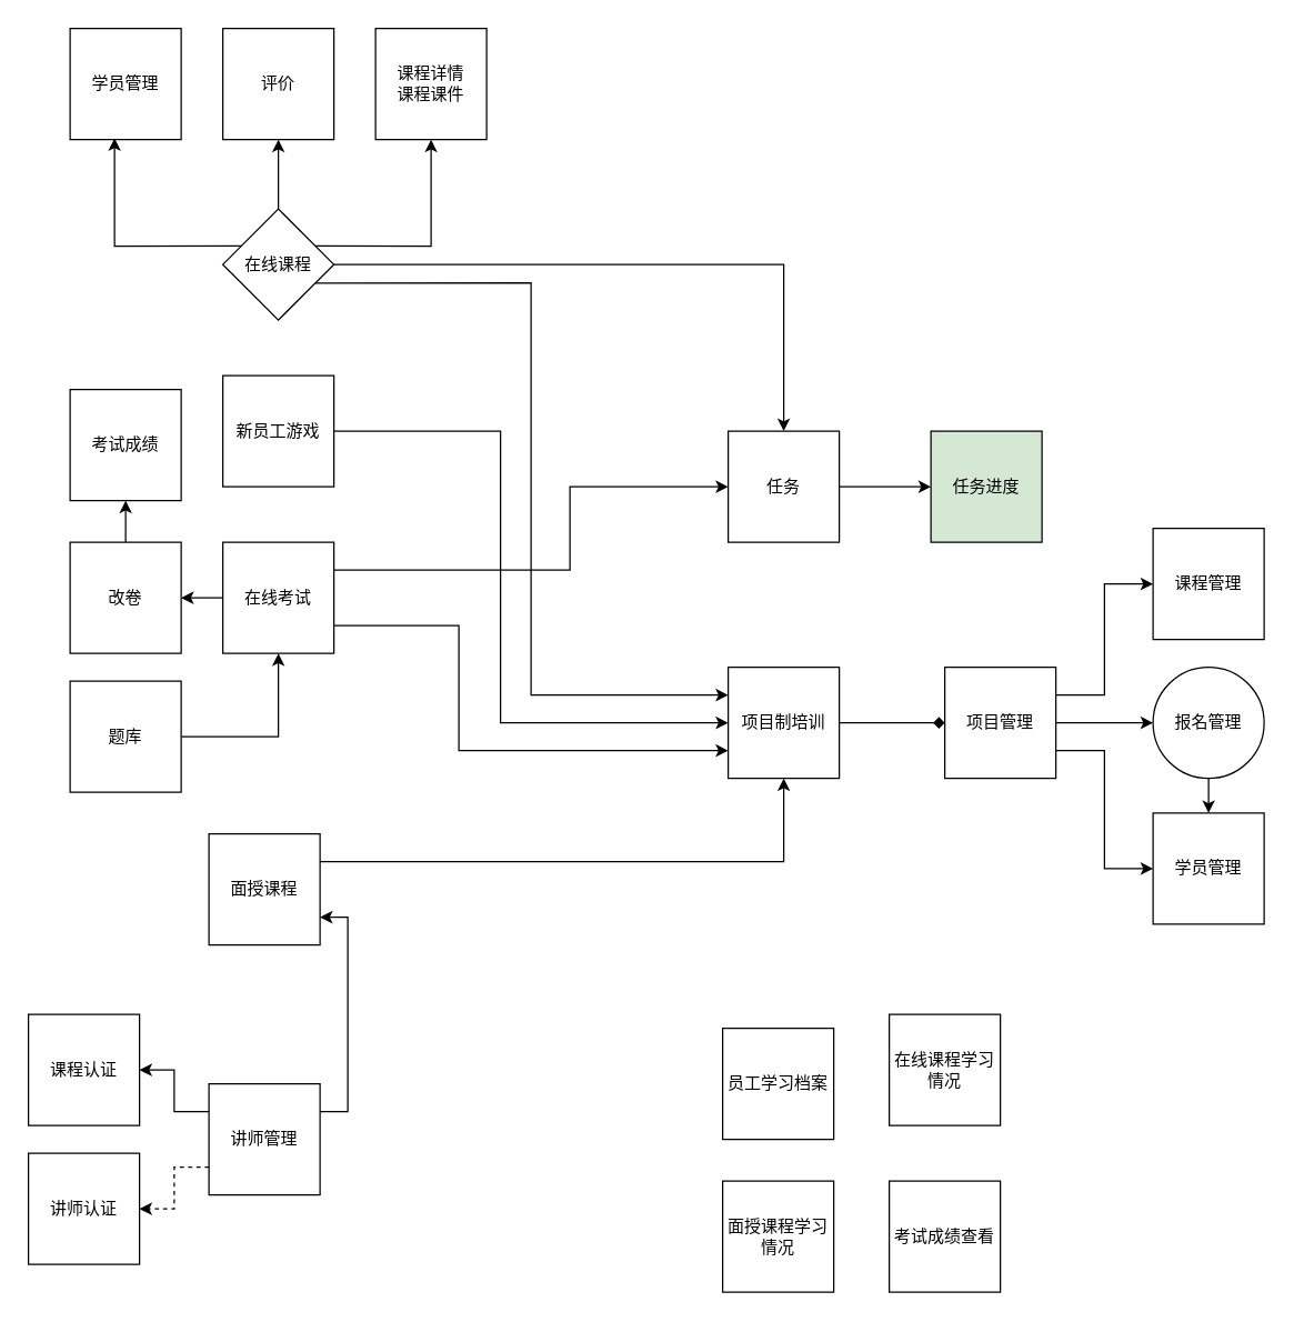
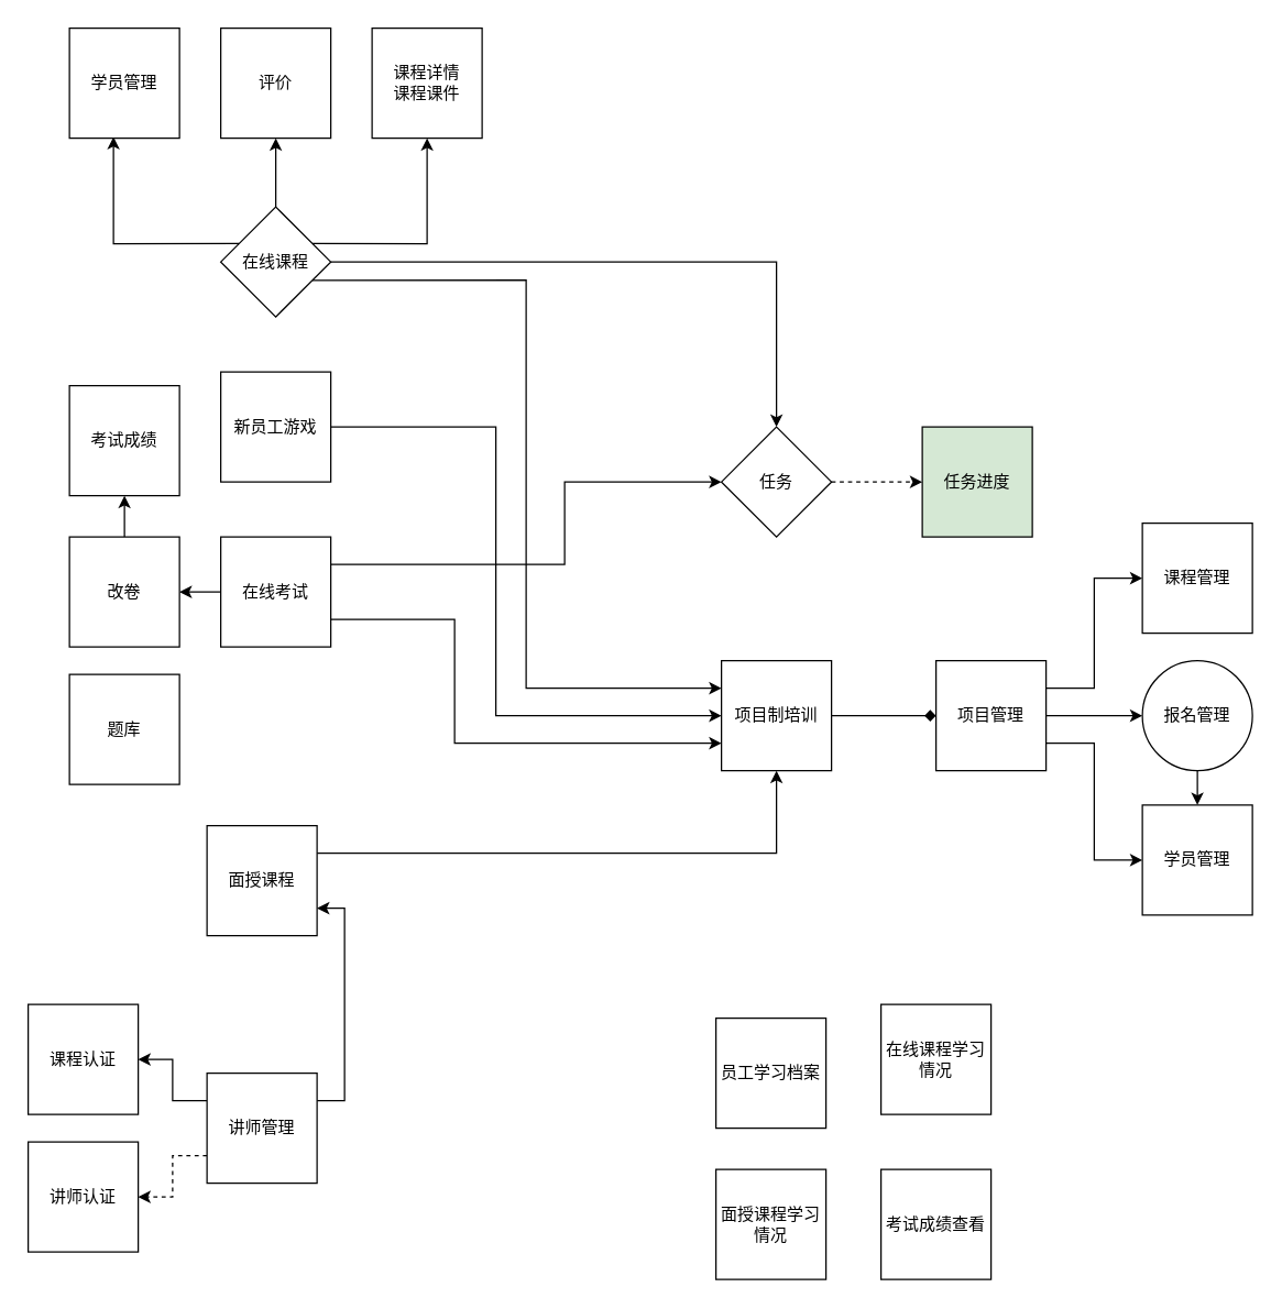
  <mxCell id="0" />
  <mxCell id="1" parent="0" />
  <mxCell id="2" style="edgeStyle=orthogonalEdgeStyle;rounded=0;orthogonalLoop=1;jettySize=auto;html=1;exitX=1;exitY=0.5;exitDx=0;exitDy=0;" edge="1" parent="1" source="7" target="23"><mxGeometry relative="1" as="geometry" /></mxCell>
  <mxCell id="3" style="edgeStyle=orthogonalEdgeStyle;rounded=0;orthogonalLoop=1;jettySize=auto;html=1;exitX=1;exitY=0.25;exitDx=0;exitDy=0;entryX=0.5;entryY=1;entryDx=0;entryDy=0;" edge="1" parent="1" source="7" target="27"><mxGeometry relative="1" as="geometry" /></mxCell>
  <mxCell id="4" style="edgeStyle=orthogonalEdgeStyle;rounded=0;orthogonalLoop=1;jettySize=auto;html=1;exitX=0;exitY=0.25;exitDx=0;exitDy=0;entryX=0.4;entryY=0.988;entryDx=0;entryDy=0;entryPerimeter=0;" edge="1" parent="1" source="7" target="25"><mxGeometry relative="1" as="geometry" /></mxCell>
  <mxCell id="5" style="edgeStyle=orthogonalEdgeStyle;rounded=0;orthogonalLoop=1;jettySize=auto;html=1;exitX=0.5;exitY=0;exitDx=0;exitDy=0;entryX=0.5;entryY=1;entryDx=0;entryDy=0;" edge="1" parent="1" source="7" target="26"><mxGeometry relative="1" as="geometry" /></mxCell>
  <mxCell id="6" style="edgeStyle=orthogonalEdgeStyle;rounded=0;orthogonalLoop=1;jettySize=auto;html=1;exitX=1;exitY=0.75;exitDx=0;exitDy=0;entryX=0;entryY=0.25;entryDx=0;entryDy=0;" edge="1" parent="1" source="7" target="17"><mxGeometry relative="1" as="geometry" /></mxCell>
  <mxCell id="7" value="在线课程" style="rhombus;whiteSpace=wrap;html=1;aspect=fixed;" vertex="1" parent="1"><mxGeometry x="160" y="150" width="80" height="80" as="geometry" /></mxCell>
  <mxCell id="8" style="edgeStyle=orthogonalEdgeStyle;rounded=0;orthogonalLoop=1;jettySize=auto;html=1;exitX=1;exitY=0.5;exitDx=0;exitDy=0;entryX=0;entryY=0.5;entryDx=0;entryDy=0;" edge="1" parent="1" source="9" target="17"><mxGeometry relative="1" as="geometry"><Array as="points"><mxPoint x="360" y="310" /><mxPoint x="360" y="520" /></Array></mxGeometry></mxCell>
  <mxCell id="9" value="新员工游戏" style="whiteSpace=wrap;html=1;aspect=fixed;" vertex="1" parent="1"><mxGeometry x="160" y="270" width="80" height="80" as="geometry" /></mxCell>
  <mxCell id="10" style="edgeStyle=orthogonalEdgeStyle;rounded=0;orthogonalLoop=1;jettySize=auto;html=1;exitX=0;exitY=0.5;exitDx=0;exitDy=0;entryX=1;entryY=0.5;entryDx=0;entryDy=0;" edge="1" parent="1" source="13" target="30"><mxGeometry relative="1" as="geometry" /></mxCell>
  <mxCell id="11" style="edgeStyle=orthogonalEdgeStyle;rounded=0;orthogonalLoop=1;jettySize=auto;html=1;exitX=1;exitY=0.75;exitDx=0;exitDy=0;entryX=0;entryY=0.75;entryDx=0;entryDy=0;" edge="1" parent="1" source="13" target="17"><mxGeometry relative="1" as="geometry"><Array as="points"><mxPoint x="330" y="450" /><mxPoint x="330" y="540" /></Array></mxGeometry></mxCell>
  <mxCell id="12" style="edgeStyle=orthogonalEdgeStyle;rounded=0;orthogonalLoop=1;jettySize=auto;html=1;exitX=1;exitY=0.25;exitDx=0;exitDy=0;entryX=0;entryY=0.5;entryDx=0;entryDy=0;" edge="1" parent="1" source="13" target="23"><mxGeometry relative="1" as="geometry"><Array as="points"><mxPoint x="410" y="410" /><mxPoint x="410" y="350" /></Array></mxGeometry></mxCell>
  <mxCell id="13" value="在线考试" style="whiteSpace=wrap;html=1;aspect=fixed;" vertex="1" parent="1"><mxGeometry x="160" y="390" width="80" height="80" as="geometry" /></mxCell>
  <mxCell id="14" style="edgeStyle=orthogonalEdgeStyle;rounded=0;orthogonalLoop=1;jettySize=auto;html=1;exitX=1;exitY=0.25;exitDx=0;exitDy=0;entryX=0.5;entryY=1;entryDx=0;entryDy=0;" edge="1" parent="1" source="15" target="17"><mxGeometry relative="1" as="geometry" /></mxCell>
  <mxCell id="15" value="面授课程" style="whiteSpace=wrap;html=1;aspect=fixed;" vertex="1" parent="1"><mxGeometry x="150" y="600" width="80" height="80" as="geometry" /></mxCell>
  <mxCell id="16" style="edgeStyle=orthogonalEdgeStyle;rounded=0;orthogonalLoop=1;jettySize=auto;html=1;exitX=1;exitY=0.5;exitDx=0;exitDy=0;entryX=0;entryY=0.5;entryDx=0;entryDy=0;endArrow=diamond;" edge="1" parent="1" source="17" target="36"><mxGeometry relative="1" as="geometry" /></mxCell>
  <mxCell id="17" value="项目制培训" style="whiteSpace=wrap;html=1;aspect=fixed;" vertex="1" parent="1"><mxGeometry x="524" y="480" width="80" height="80" as="geometry" /></mxCell>
  <mxCell id="18" style="edgeStyle=orthogonalEdgeStyle;rounded=0;orthogonalLoop=1;jettySize=auto;html=1;exitX=0;exitY=0.25;exitDx=0;exitDy=0;entryX=1;entryY=0.5;entryDx=0;entryDy=0;" edge="1" parent="1" source="21" target="41"><mxGeometry relative="1" as="geometry" /></mxCell>
  <mxCell id="19" style="edgeStyle=orthogonalEdgeStyle;rounded=0;orthogonalLoop=1;jettySize=auto;html=1;exitX=0;exitY=0.75;exitDx=0;exitDy=0;entryX=1;entryY=0.5;entryDx=0;entryDy=0;dashed=1;" edge="1" parent="1" source="21" target="42"><mxGeometry relative="1" as="geometry" /></mxCell>
  <mxCell id="20" style="edgeStyle=orthogonalEdgeStyle;rounded=0;orthogonalLoop=1;jettySize=auto;html=1;exitX=1;exitY=0.25;exitDx=0;exitDy=0;entryX=1;entryY=0.75;entryDx=0;entryDy=0;" edge="1" parent="1" source="21" target="15"><mxGeometry relative="1" as="geometry" /></mxCell>
  <mxCell id="21" value="讲师管理" style="whiteSpace=wrap;html=1;aspect=fixed;" vertex="1" parent="1"><mxGeometry x="150" y="780" width="80" height="80" as="geometry" /></mxCell>
- <mxCell id="22" style="edgeStyle=orthogonalEdgeStyle;rounded=0;orthogonalLoop=1;jettySize=auto;html=1;exitX=1;exitY=0.5;exitDx=0;exitDy=0;entryX=0;entryY=0.5;entryDx=0;entryDy=0;" edge="1" parent="1" source="23" target="24"><mxGeometry relative="1" as="geometry" /></mxCell>
- <mxCell id="23" value="任务" style="whiteSpace=wrap;html=1;aspect=fixed;" vertex="1" parent="1"><mxGeometry x="524" y="310" width="80" height="80" as="geometry" /></mxCell>
+ <mxCell id="22" style="edgeStyle=orthogonalEdgeStyle;rounded=0;orthogonalLoop=1;jettySize=auto;html=1;exitX=1;exitY=0.5;exitDx=0;exitDy=0;entryX=0;entryY=0.5;entryDx=0;entryDy=0;dashed=1;" edge="1" parent="1" source="23" target="24"><mxGeometry relative="1" as="geometry" /></mxCell>
+ <mxCell id="23" value="任务" style="rhombus;whiteSpace=wrap;html=1;aspect=fixed;" vertex="1" parent="1"><mxGeometry x="524" y="310" width="80" height="80" as="geometry" /></mxCell>
  <mxCell id="24" value="任务进度" style="whiteSpace=wrap;html=1;aspect=fixed;fillColor=#d5e8d4;" vertex="1" parent="1"><mxGeometry x="670" y="310" width="80" height="80" as="geometry" /></mxCell>
  <mxCell id="25" value="学员管理" style="whiteSpace=wrap;html=1;aspect=fixed;" vertex="1" parent="1"><mxGeometry x="50" y="20" width="80" height="80" as="geometry" /></mxCell>
  <mxCell id="26" value="评价" style="whiteSpace=wrap;html=1;aspect=fixed;" vertex="1" parent="1"><mxGeometry x="160" y="20" width="80" height="80" as="geometry" /></mxCell>
  <mxCell id="27" value="课程详情&lt;br&gt;课程课件" style="whiteSpace=wrap;html=1;aspect=fixed;" vertex="1" parent="1"><mxGeometry x="270" y="20" width="80" height="80" as="geometry" /></mxCell>
  <mxCell id="28" value="考试成绩" style="whiteSpace=wrap;html=1;aspect=fixed;" vertex="1" parent="1"><mxGeometry x="50" y="280" width="80" height="80" as="geometry" /></mxCell>
  <mxCell id="29" style="edgeStyle=orthogonalEdgeStyle;rounded=0;orthogonalLoop=1;jettySize=auto;html=1;exitX=0.5;exitY=0;exitDx=0;exitDy=0;entryX=0.5;entryY=1;entryDx=0;entryDy=0;" edge="1" parent="1" source="30" target="28"><mxGeometry relative="1" as="geometry" /></mxCell>
  <mxCell id="30" value="改卷" style="whiteSpace=wrap;html=1;aspect=fixed;" vertex="1" parent="1"><mxGeometry x="50" y="390" width="80" height="80" as="geometry" /></mxCell>
- <mxCell id="31" style="edgeStyle=orthogonalEdgeStyle;rounded=0;orthogonalLoop=1;jettySize=auto;html=1;exitX=1;exitY=0.5;exitDx=0;exitDy=0;entryX=0.5;entryY=1;entryDx=0;entryDy=0;" edge="1" parent="1" source="32" target="13"><mxGeometry relative="1" as="geometry" /></mxCell>
  <mxCell id="32" value="题库" style="whiteSpace=wrap;html=1;aspect=fixed;" vertex="1" parent="1"><mxGeometry x="50" y="490" width="80" height="80" as="geometry" /></mxCell>
  <mxCell id="33" style="edgeStyle=orthogonalEdgeStyle;rounded=0;orthogonalLoop=1;jettySize=auto;html=1;exitX=1;exitY=0.75;exitDx=0;exitDy=0;entryX=0;entryY=0.5;entryDx=0;entryDy=0;" edge="1" parent="1" source="36" target="40"><mxGeometry relative="1" as="geometry" /></mxCell>
  <mxCell id="34" style="edgeStyle=orthogonalEdgeStyle;rounded=0;orthogonalLoop=1;jettySize=auto;html=1;exitX=1;exitY=0.25;exitDx=0;exitDy=0;entryX=0;entryY=0.5;entryDx=0;entryDy=0;" edge="1" parent="1" source="36" target="37"><mxGeometry relative="1" as="geometry" /></mxCell>
  <mxCell id="35" style="edgeStyle=orthogonalEdgeStyle;rounded=0;orthogonalLoop=1;jettySize=auto;html=1;exitX=1;exitY=0.5;exitDx=0;exitDy=0;entryX=0;entryY=0.5;entryDx=0;entryDy=0;" edge="1" parent="1" source="36" target="39"><mxGeometry relative="1" as="geometry" /></mxCell>
  <mxCell id="36" value="项目管理" style="whiteSpace=wrap;html=1;aspect=fixed;" vertex="1" parent="1"><mxGeometry x="680" y="480" width="80" height="80" as="geometry" /></mxCell>
  <mxCell id="37" value="课程管理" style="whiteSpace=wrap;html=1;aspect=fixed;" vertex="1" parent="1"><mxGeometry x="830" y="380" width="80" height="80" as="geometry" /></mxCell>
  <mxCell id="38" value="" style="edgeStyle=orthogonalEdgeStyle;rounded=0;orthogonalLoop=1;jettySize=auto;html=1;" edge="1" parent="1" source="39" target="40"><mxGeometry relative="1" as="geometry" /></mxCell>
  <mxCell id="39" value="报名管理" style="ellipse;whiteSpace=wrap;html=1;aspect=fixed;" vertex="1" parent="1"><mxGeometry x="830" y="480" width="80" height="80" as="geometry" /></mxCell>
  <mxCell id="40" value="学员管理" style="whiteSpace=wrap;html=1;aspect=fixed;" vertex="1" parent="1"><mxGeometry x="830" y="585" width="80" height="80" as="geometry" /></mxCell>
  <mxCell id="41" value="课程认证" style="whiteSpace=wrap;html=1;aspect=fixed;" vertex="1" parent="1"><mxGeometry x="20" y="730" width="80" height="80" as="geometry" /></mxCell>
  <mxCell id="42" value="讲师认证" style="whiteSpace=wrap;html=1;aspect=fixed;" vertex="1" parent="1"><mxGeometry x="20" y="830" width="80" height="80" as="geometry" /></mxCell>
  <mxCell id="43" value="员工学习档案" style="whiteSpace=wrap;html=1;aspect=fixed;" vertex="1" parent="1"><mxGeometry x="520" y="740" width="80" height="80" as="geometry" /></mxCell>
  <mxCell id="44" value="在线课程学习情况" style="whiteSpace=wrap;html=1;aspect=fixed;" vertex="1" parent="1"><mxGeometry x="640" y="730" width="80" height="80" as="geometry" /></mxCell>
  <mxCell id="45" value="面授课程学习情况" style="whiteSpace=wrap;html=1;aspect=fixed;" vertex="1" parent="1"><mxGeometry x="520" y="850" width="80" height="80" as="geometry" /></mxCell>
  <mxCell id="46" value="考试成绩查看" style="whiteSpace=wrap;html=1;aspect=fixed;" vertex="1" parent="1"><mxGeometry x="640" y="850" width="80" height="80" as="geometry" /></mxCell>
